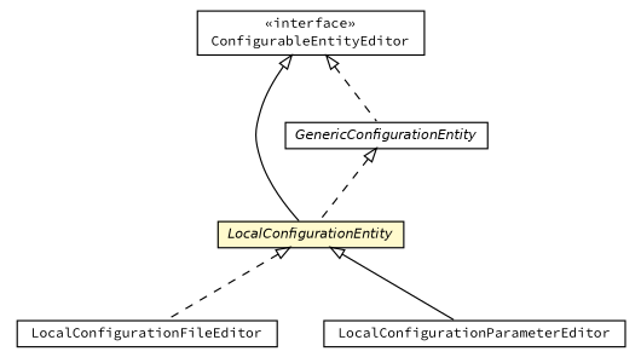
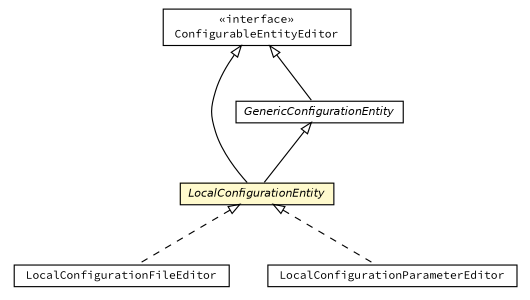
  digraph {
    fontname="Source Code Pro"
    nodesep=0.25
    ranksep=0.5
    node [fontcolor=black fontname="Source Code Pro" fontsize=10.0 shape=plaintext]
    edge [arrowtail=empty dir=back fontname="Source Code Pro" fontsize=10 headport=p labelfontname=Helvetica labelfontsize=10 tailport=p]
    n1 [label=<<table title="org.universAAL.middleware.interfaces.configuration.configurationEditionTypes.ConfigurableEntityEditor" border="0" cellborder="1" cellspacing="0" cellpadding="2" port="p" href="../../../../interfaces/configuration/configurationEditionTypes/ConfigurableEntityEditor.html"> 		<tr><td><table border="0" cellspacing="0" cellpadding="1"> <tr><td align="center" balign="center"> &#171;interface&#187; </td></tr> <tr><td align="center" balign="center"> ConfigurableEntityEditor </td></tr> 		</table></td></tr> 		</table>>]
    n2 [label=<<table title="org.universAAL.middleware.managers.configuration.core.impl.LocalConfigurationEntity" border="0" cellborder="1" cellspacing="0" cellpadding="2" port="p" bgcolor="lemonChiffon" href="./LocalConfigurationEntity.html"> 		<tr><td><table border="0" cellspacing="0" cellpadding="1"> <tr><td align="center" balign="center"><font face="Helvetica-Oblique"> LocalConfigurationEntity </font></td></tr> 		</table></td></tr> 		</table>>]
    n3 [label=<<table title="org.universAAL.middleware.managers.configuration.core.impl.GenericConfigurationEntity" border="0" cellborder="1" cellspacing="0" cellpadding="2" port="p" href="./GenericConfigurationEntity.html"> 		<tr><td><table border="0" cellspacing="0" cellpadding="1"> <tr><td align="center" balign="center"><font face="Helvetica-Oblique"> GenericConfigurationEntity </font></td></tr> 		</table></td></tr> 		</table>>]
    n4 [label=<<table title="org.universAAL.middleware.managers.configuration.core.impl.LocalConfigurationFileEditor" border="0" cellborder="1" cellspacing="0" cellpadding="2" port="p" href="./LocalConfigurationFileEditor.html"> 		<tr><td><table border="0" cellspacing="0" cellpadding="1"> <tr><td align="center" balign="center"> LocalConfigurationFileEditor </td></tr> 		</table></td></tr> 		</table>>]
    n5 [label=<<table title="org.universAAL.middleware.managers.configuration.core.impl.LocalConfigurationParameterEditor" border="0" cellborder="1" cellspacing="0" cellpadding="2" port="p" href="./LocalConfigurationParameterEditor.html"> 		<tr><td><table border="0" cellspacing="0" cellpadding="1"> <tr><td align="center" balign="center"> LocalConfigurationParameterEditor </td></tr> 		</table></td></tr> 		</table>>]
    n1 -> n2 [style=solid]
-   n1 -> n3 [style=dashed]
+   n1 -> n3 [style=solid]
    n2 -> n4 [style=dashed]
-   n2 -> n5
-   n3 -> n2 [style=dashed]
+   n2 -> n5 [style=dashed]
+   n3 -> n2
  }
